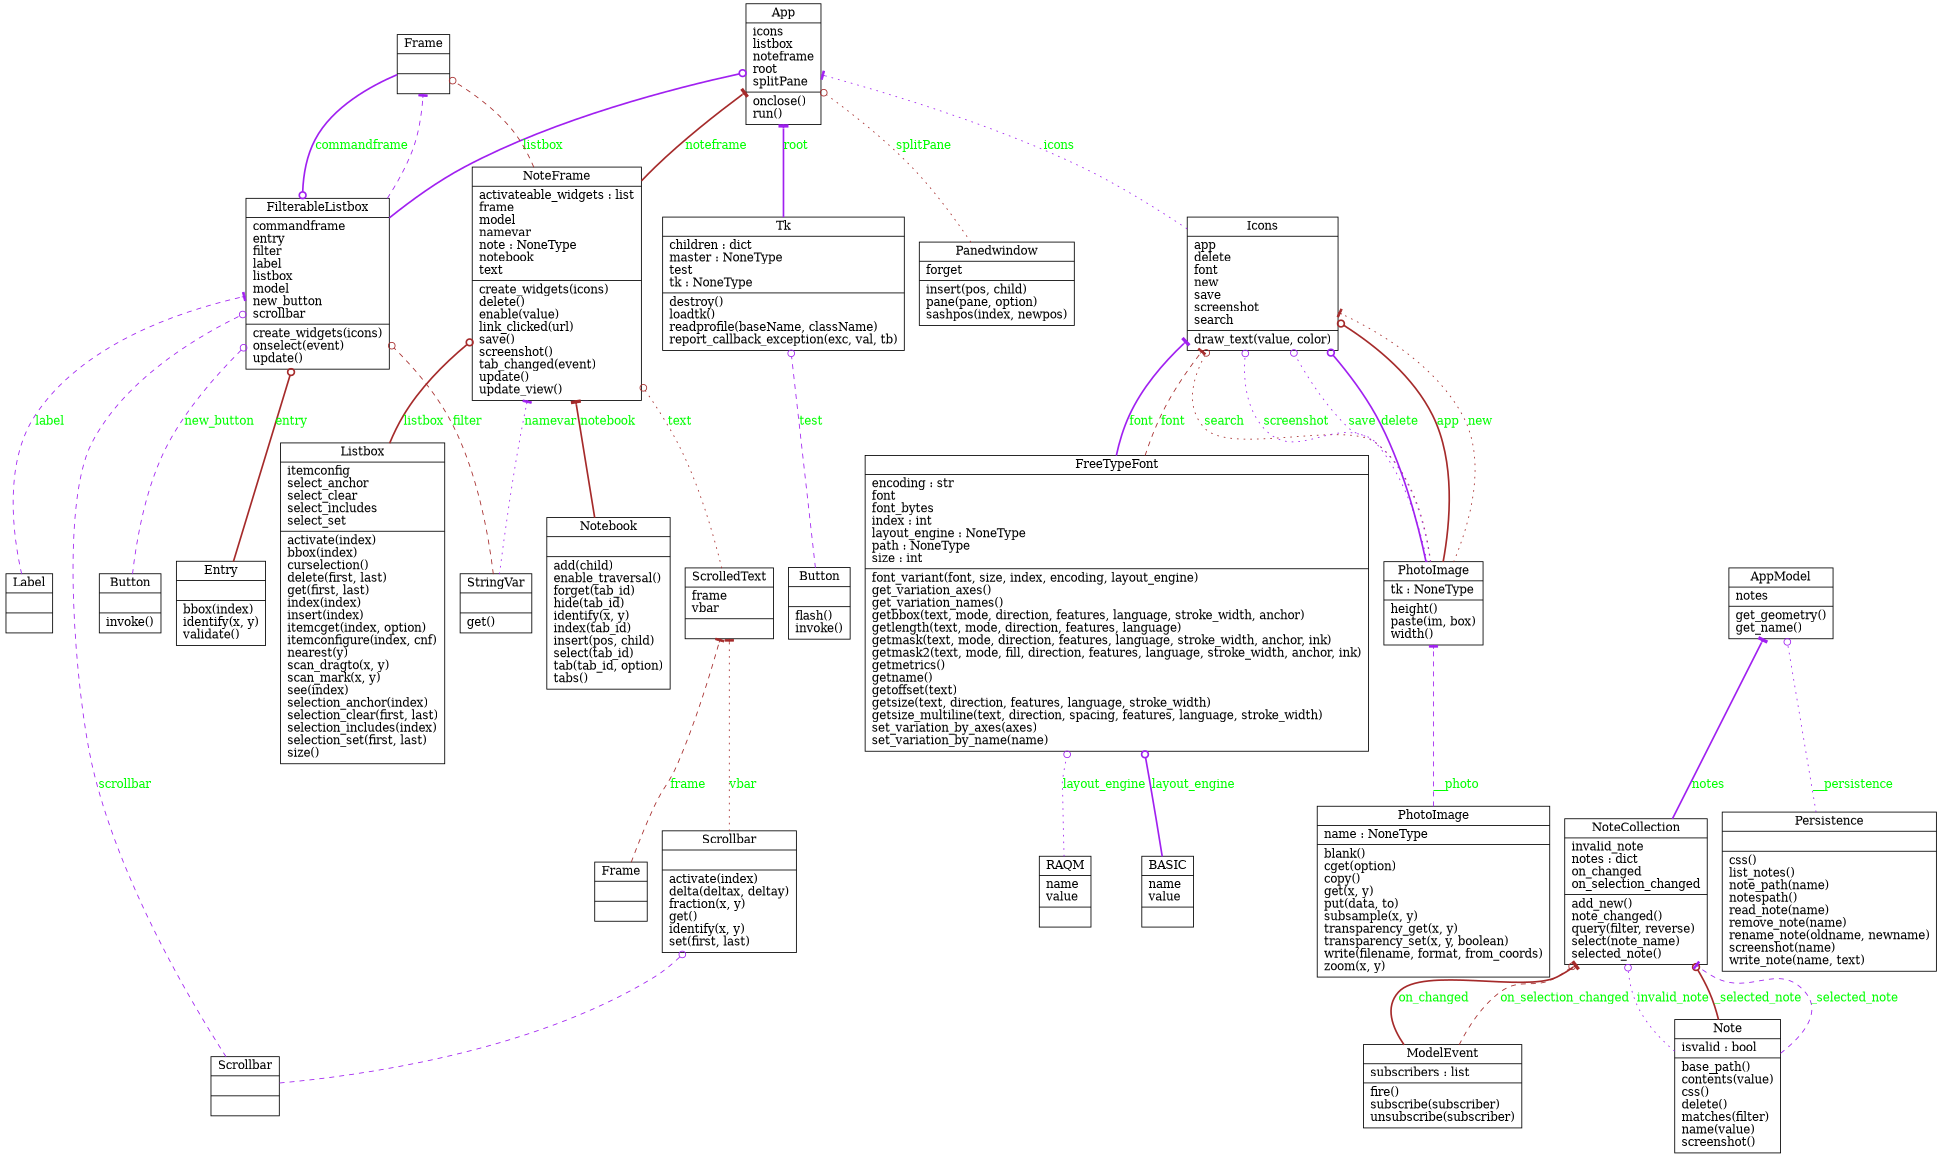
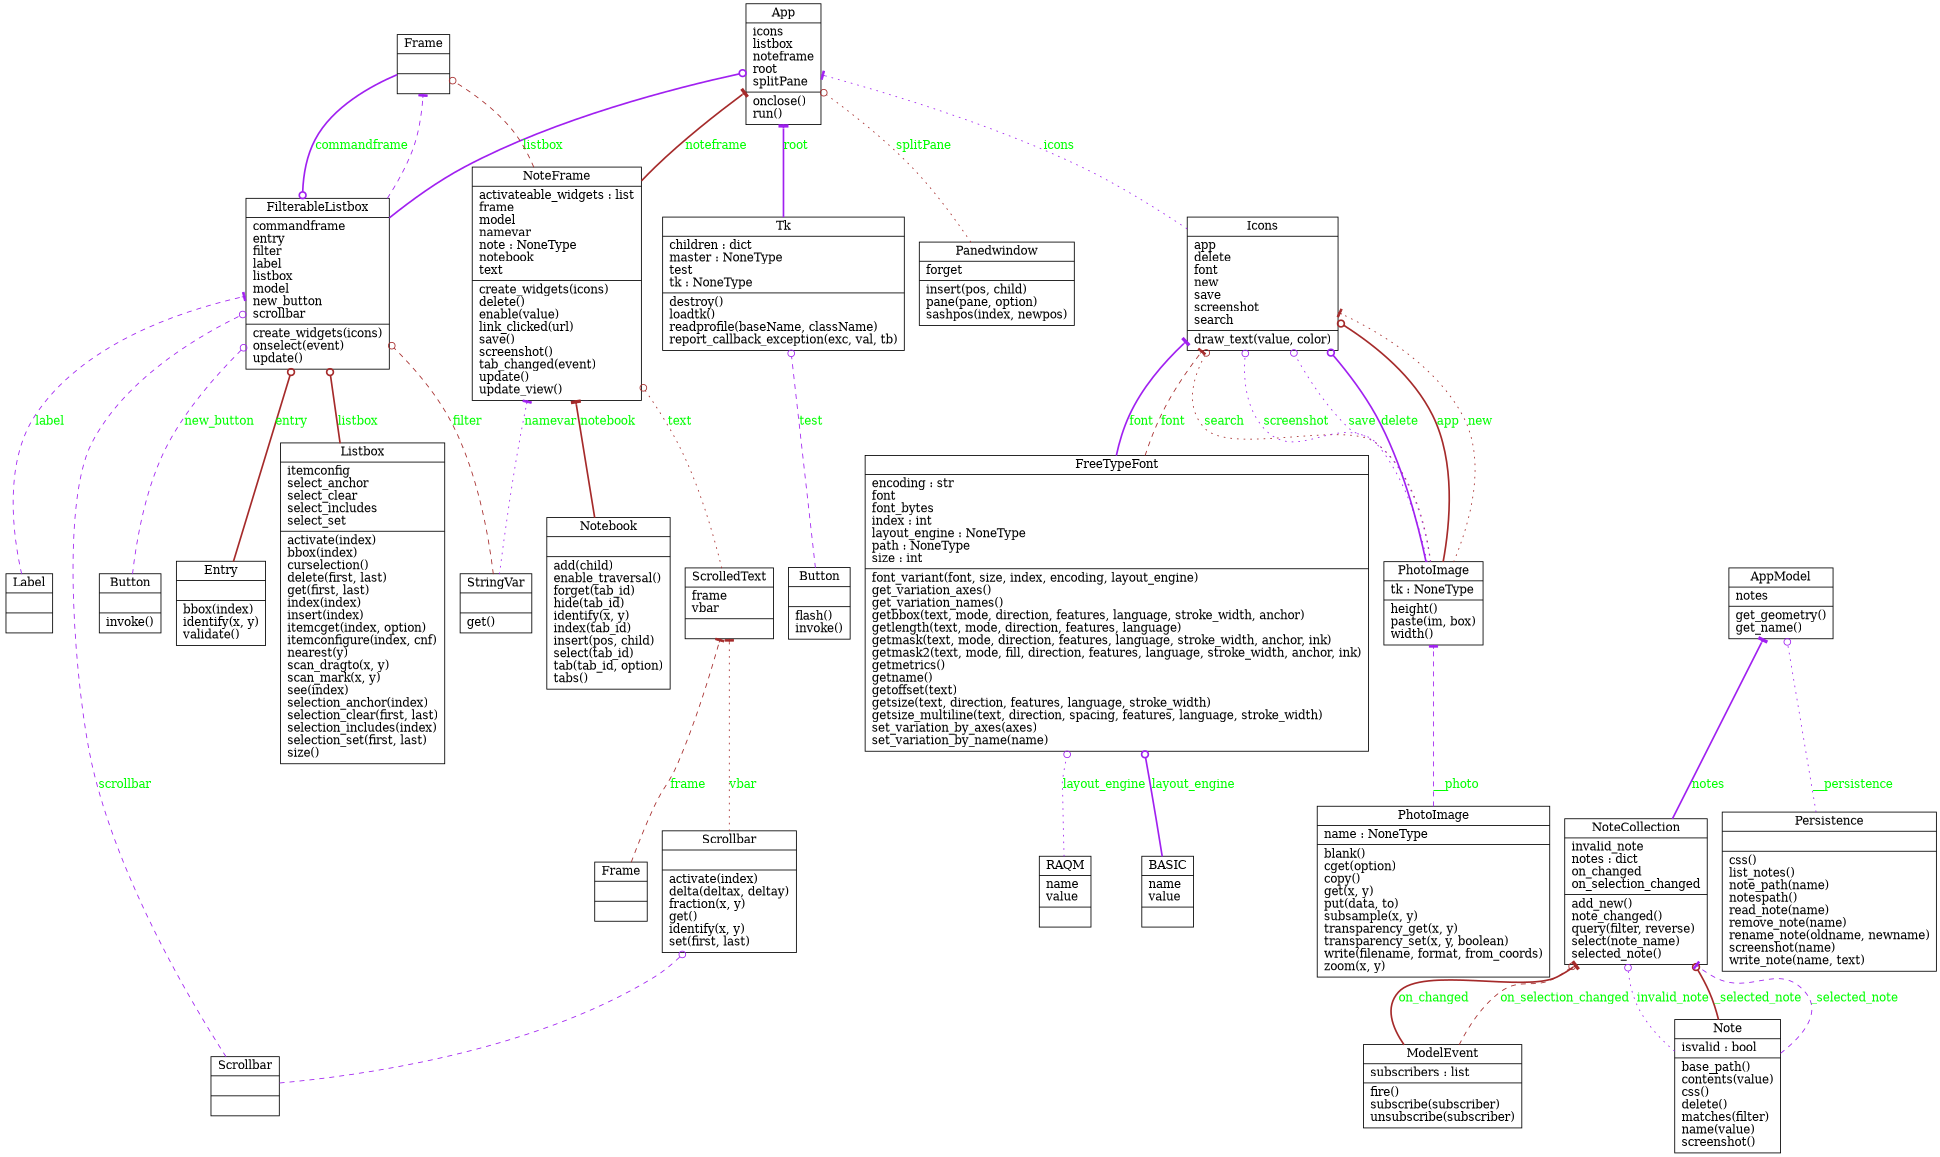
  digraph {
    rankdir=BT
    node [color=black fontcolor=black shape=record style=solid]
    edge [arrowhead=odot arrowtail=none color=purple fontcolor=green style=bold]
    n1 [label="{App|icons\llistbox\lnoteframe\lroot\lsplitPane\l|onclose()\lrun()\l}"]
    n2 [label="{AppModel|notes\l|get_geometry()\lget_name()\l}"]
    n3 [label="{BASIC|name\lvalue\l|}"]
    n4 [label="{FreeTypeFont|encoding : str\lfont\lfont_bytes\lindex : int\llayout_engine : NoneType\lpath : NoneType\lsize : int\l|font_variant(font, size, index, encoding, layout_engine)\lget_variation_axes()\lget_variation_names()\lgetbbox(text, mode, direction, features, language, stroke_width, anchor)\lgetlength(text, mode, direction, features, language)\lgetmask(text, mode, direction, features, language, stroke_width, anchor, ink)\lgetmask2(text, mode, fill, direction, features, language, stroke_width, anchor, ink)\lgetmetrics()\lgetname()\lgetoffset(text)\lgetsize(text, direction, features, language, stroke_width)\lgetsize_multiline(text, direction, spacing, features, language, stroke_width)\lset_variation_by_axes(axes)\lset_variation_by_name(name)\l}"]
    n5 [label="{Icons|app\ldelete\lfont\lnew\lsave\lscreenshot\lsearch\l|draw_text(value, color)\l}"]
    n6 [label="{Button|\l|invoke()\l}"]
    n7 [label="{FilterableListbox|commandframe\lentry\lfilter\llabel\llistbox\lmodel\lnew_button\lscrollbar\l|create_widgets(icons)\lonselect(event)\lupdate()\l}"]
    n8 [label="{Frame|\l|}"]
    n9 [label="{Button|\l|flash()\linvoke()\l}"]
    n10 [label="{Tk|children : dict\lmaster : NoneType\ltest\ltk : NoneType\l|destroy()\lloadtk()\lreadprofile(baseName, className)\lreport_callback_exception(exc, val, tb)\l}"]
    n11 [label="{Entry|\l|bbox(index)\lidentify(x, y)\lvalidate()\l}"]
    n12 [label="{Frame|\l|}"]
    n13 [label="{ScrolledText|frame\lvbar\l|}"]
    n14 [label="{NoteFrame|activateable_widgets : list\lframe\lmodel\lnamevar\lnote : NoneType\lnotebook\ltext\l|create_widgets(icons)\ldelete()\lenable(value)\llink_clicked(url)\lsave()\lscreenshot()\ltab_changed(event)\lupdate()\lupdate_view()\l}"]
    n15 [label="{Label|\l|}"]
    n16 [label="{Listbox|itemconfig\lselect_anchor\lselect_clear\lselect_includes\lselect_set\l|activate(index)\lbbox(index)\lcurselection()\ldelete(first, last)\lget(first, last)\lindex(index)\linsert(index)\litemcget(index, option)\litemconfigure(index, cnf)\lnearest(y)\lscan_dragto(x, y)\lscan_mark(x, y)\lsee(index)\lselection_anchor(index)\lselection_clear(first, last)\lselection_includes(index)\lselection_set(first, last)\lsize()\l}"]
    n17 [label="{ModelEvent|subscribers : list\l|fire()\lsubscribe(subscriber)\lunsubscribe(subscriber)\l}"]
    n18 [label="{NoteCollection|invalid_note\lnotes : dict\lon_changed\lon_selection_changed\l|add_new()\lnote_changed()\lquery(filter, reverse)\lselect(note_name)\lselected_note()\l}"]
    n19 [label="{Note|isvalid : bool\l|base_path()\lcontents(value)\lcss()\ldelete()\lmatches(filter)\lname(value)\lscreenshot()\l}"]
    n20 [label="{Notebook|\l|add(child)\lenable_traversal()\lforget(tab_id)\lhide(tab_id)\lidentify(x, y)\lindex(tab_id)\linsert(pos, child)\lselect(tab_id)\ltab(tab_id, option)\ltabs()\l}"]
    n21 [label="{Panedwindow|forget\l|insert(pos, child)\lpane(pane, option)\lsashpos(index, newpos)\l}"]
    n22 [label="{Persistence|\l|css()\llist_notes()\lnote_path(name)\lnotespath()\lread_note(name)\lremove_note(name)\lrename_note(oldname, newname)\lscreenshot(name)\lwrite_note(name, text)\l}"]
    n23 [label="{PhotoImage|tk : NoneType\l|height()\lpaste(im, box)\lwidth()\l}"]
    n24 [label="{PhotoImage|name : NoneType\l|blank()\lcget(option)\lcopy()\lget(x, y)\lput(data, to)\lsubsample(x, y)\ltransparency_get(x, y)\ltransparency_set(x, y, boolean)\lwrite(filename, format, from_coords)\lzoom(x, y)\l}"]
    n25 [label="{RAQM|name\lvalue\l|}"]
    n26 [label="{Scrollbar|\l|}"]
    n27 [label="{Scrollbar|\l|activate(index)\ldelta(deltax, deltay)\lfraction(x, y)\lget()\lidentify(x, y)\lset(first, last)\l}"]
    n28 [label="{StringVar|\l|get()\l}"]
    n3 -> n4 [label=layout_engine]
    n4 -> n5 [arrowhead=tee color=brown label=font style=dashed]
    n4 -> n5 [arrowhead=tee label=font]
    n5 -> n1 [arrowhead=tee label=icons style=dotted]
    n6 -> n7 [label=new_button style=dashed]
    n7 -> n1 [label=listbox]
    n7 -> n8 [arrowhead=tee style=dashed fontcolor=""]
    n8 -> n7 [label=commandframe]
    n9 -> n10 [label=test style=dashed]
    n10 -> n1 [arrowhead=tee label=root]
    n11 -> n7 [color=brown label=entry]
    n12 -> n13 [arrowhead=tee color=brown label=frame style=dashed]
    n13 -> n14 [color=brown label=text style=dotted]
    n14 -> n1 [arrowhead=tee color=brown label=noteframe]
    n14 -> n8 [color=brown style=dashed fontcolor=""]
    n15 -> n7 [arrowhead=tee label=label style=dashed]
-   n16 -> n14 [color=brown label=listbox]
+   n16 -> n7 [color=brown label=listbox]
    n17 -> n18 [arrowhead=tee color=brown label=on_changed]
    n17 -> n18 [color=brown label=on_selection_changed style=dashed]
    n18 -> n2 [arrowhead=tee label=notes]
    n19 -> n18 [label=invalid_note style=dotted]
    n19 -> n18 [color=brown label=_selected_note]
    n19 -> n18 [arrowhead=tee label=_selected_note style=dashed]
    n20 -> n14 [arrowhead=tee color=brown label=notebook]
    n21 -> n1 [color=brown label=splitPane style=dotted]
    n22 -> n2 [label=__persistence style=dotted]
    n23 -> n5 [color=brown label=app]
    n23 -> n5 [arrowhead=tee color=brown label=new style=dotted]
    n23 -> n5 [color=brown label=search style=dotted]
    n23 -> n5 [label=screenshot style=dotted]
    n23 -> n5 [label=save style=dotted]
    n23 -> n5 [label=delete]
    n24 -> n23 [arrowhead=tee label=__photo style=dashed]
    n25 -> n4 [label=layout_engine style=dotted]
    n26 -> n7 [label=scrollbar style=dashed]
    n26 -> n27 [style=dashed fontcolor=""]
    n27 -> n13 [arrowhead=tee color=brown label=vbar style=dotted]
    n28 -> n7 [color=brown label=filter style=dashed]
    n28 -> n14 [arrowhead=tee label=namevar style=dotted]
  }
